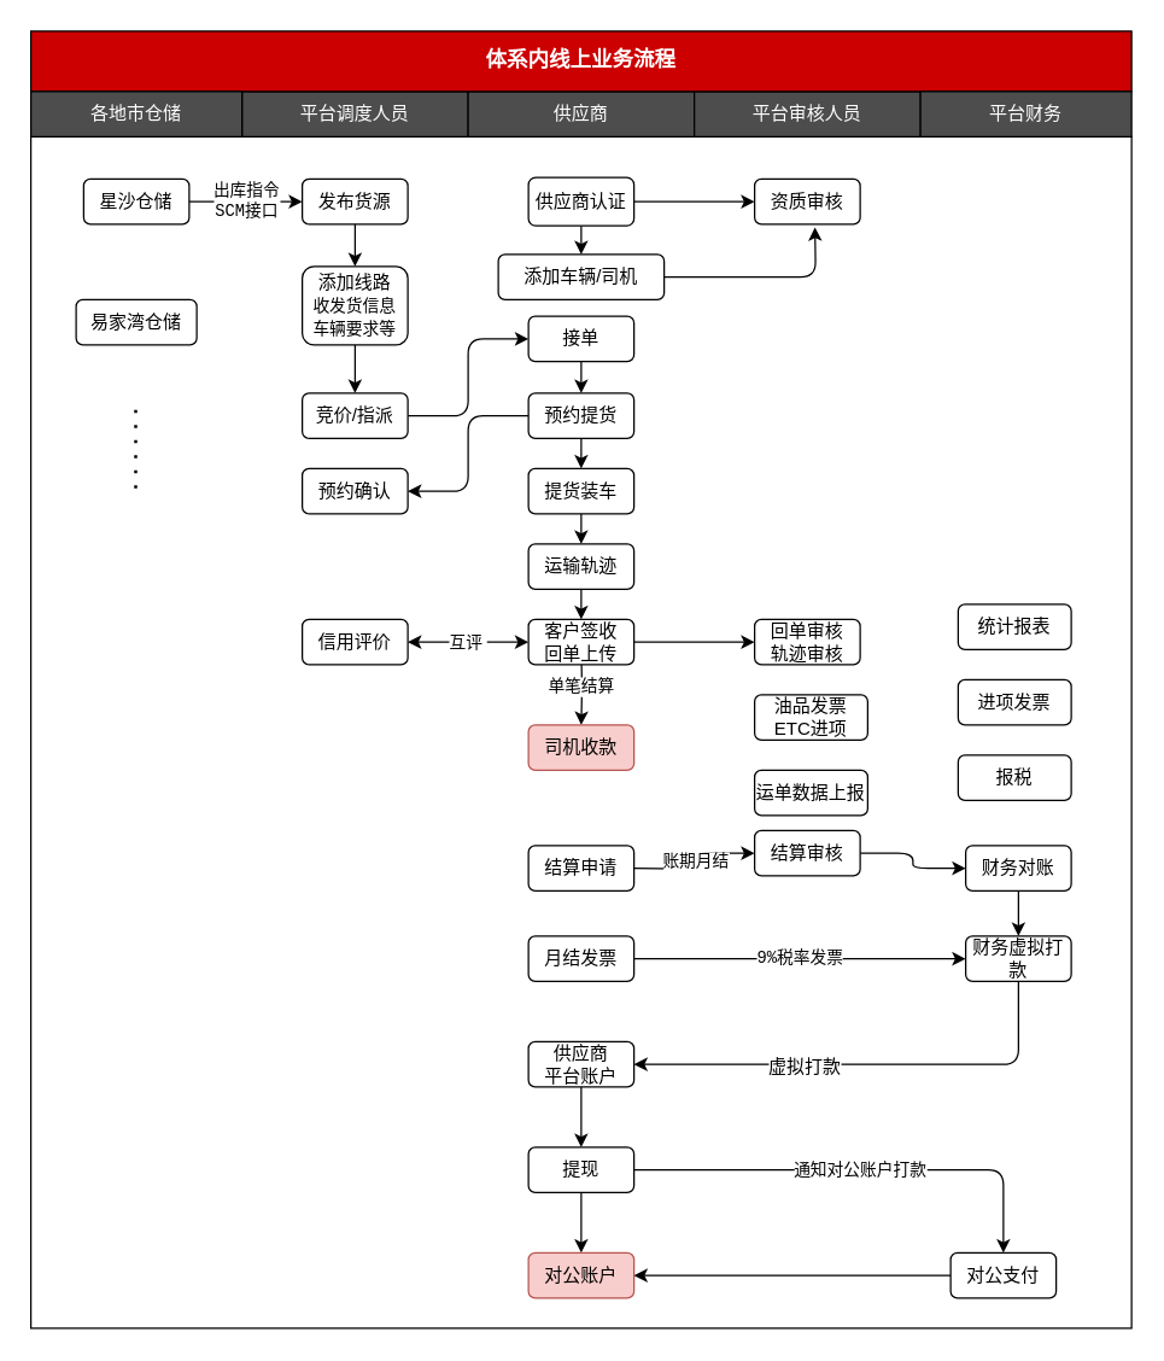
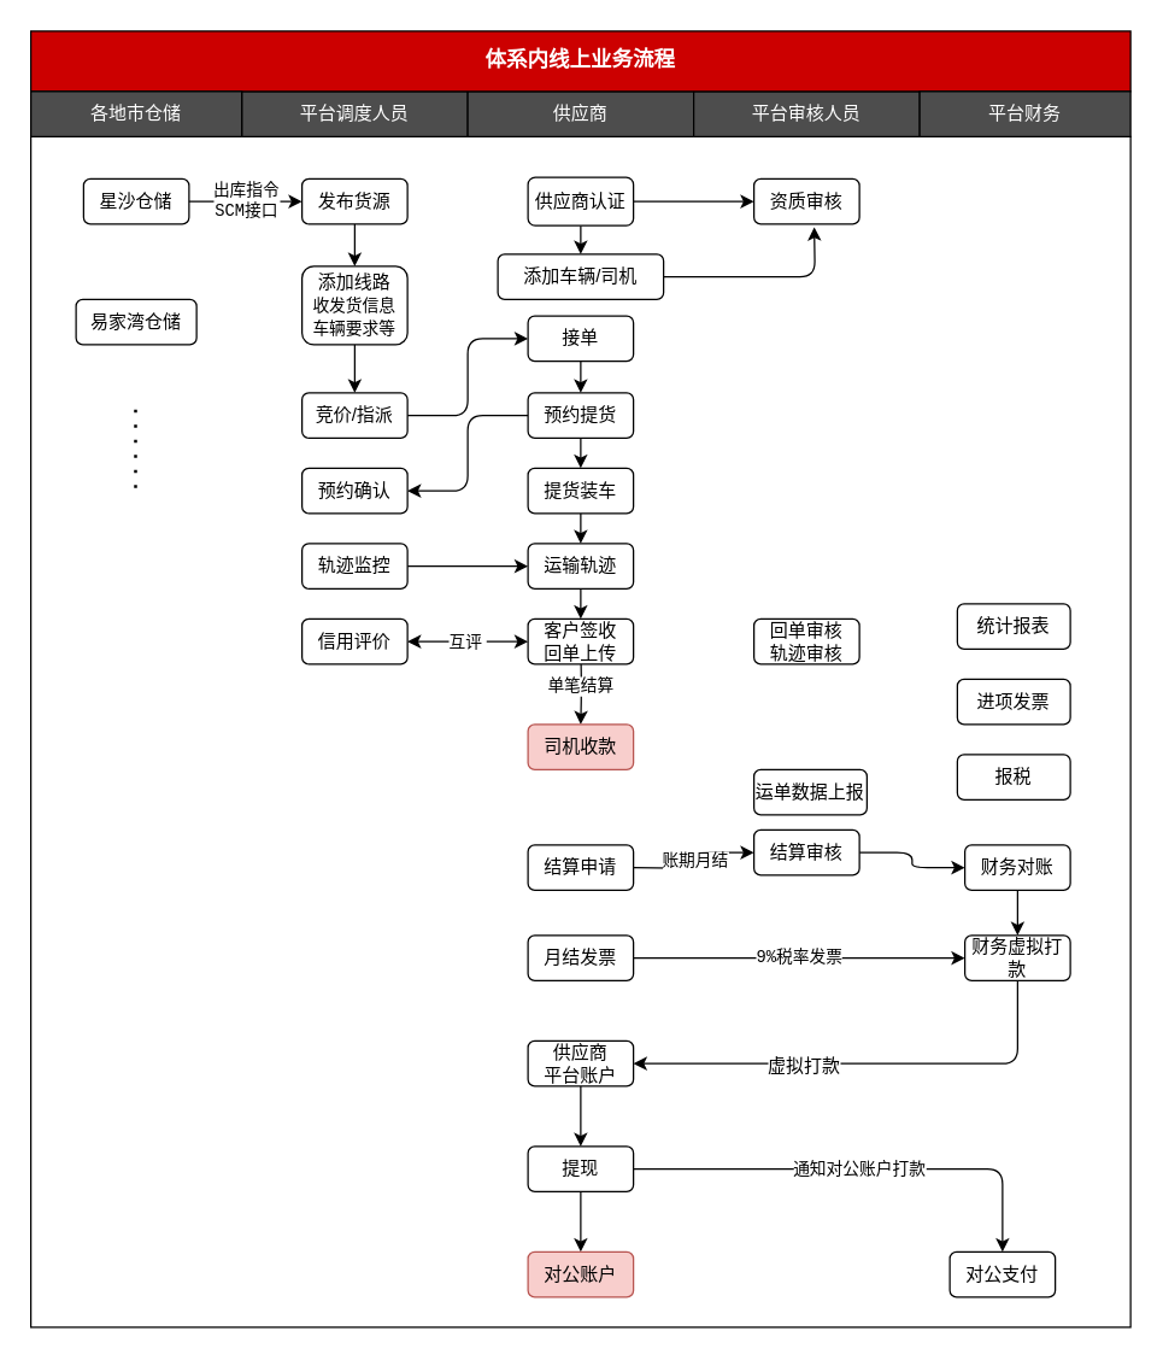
  <mxCell id="0" />
  <mxCell id="1" parent="0" />
  <mxCell id="2" value="" style="rounded=0;whiteSpace=wrap;html=1;fontFamily=Courier New;fontColor=#000000;" vertex="1" parent="1"><mxGeometry x="20" y="90" width="730" height="790" as="geometry" /></mxCell>
  <mxCell id="3" value="平台调度人员" style="rounded=0;whiteSpace=wrap;html=1;fillColor=#4D4D4D;fontColor=#FFFFFF;" vertex="1" parent="1"><mxGeometry x="160" y="60" width="150" height="30" as="geometry" /></mxCell>
  <mxCell id="4" value="供应商" style="rounded=0;whiteSpace=wrap;html=1;fillColor=#4D4D4D;fontColor=#FFFFFF;" vertex="1" parent="1"><mxGeometry x="310" y="60" width="150" height="30" as="geometry" /></mxCell>
  <mxCell id="5" value="平台审核人员" style="rounded=0;whiteSpace=wrap;html=1;fillColor=#4D4D4D;fontColor=#FFFFFF;" vertex="1" parent="1"><mxGeometry x="460" y="60" width="150" height="30" as="geometry" /></mxCell>
  <mxCell id="6" value="体系内线上业务流程" style="rounded=0;whiteSpace=wrap;html=1;fillColor=#CC0000;fontColor=#FFFFFF;fontSize=14;fontStyle=1;fontFamily=Courier New;" vertex="1" parent="1"><mxGeometry x="20" y="20" width="730" height="40" as="geometry" /></mxCell>
  <mxCell id="7" value="星沙仓储" style="rounded=1;whiteSpace=wrap;html=1;" vertex="1" parent="1"><mxGeometry x="55" y="118" width="70" height="30" as="geometry" /></mxCell>
  <mxCell id="8" value="易家湾仓储" style="rounded=1;whiteSpace=wrap;html=1;" vertex="1" parent="1"><mxGeometry x="50" y="198" width="80" height="30" as="geometry" /></mxCell>
  <mxCell id="9" value="各地市仓储" style="rounded=0;whiteSpace=wrap;html=1;fillColor=#4D4D4D;fontColor=#FFFFFF;" vertex="1" parent="1"><mxGeometry x="20" y="60" width="140" height="30" as="geometry" /></mxCell>
  <mxCell id="10" value="" style="endArrow=none;dashed=1;html=1;fontFamily=Courier New;fontColor=#FFFFFF;strokeWidth=2;dashPattern=1 4;" edge="1" parent="1"><mxGeometry width="50" height="50" relative="1" as="geometry"><mxPoint x="89.5" y="323" as="sourcePoint" /><mxPoint x="89.5" y="263" as="targetPoint" /></mxGeometry></mxCell>
  <mxCell id="11" style="edgeStyle=orthogonalEdgeStyle;rounded=1;orthogonalLoop=1;jettySize=auto;html=1;entryX=0.5;entryY=0;entryDx=0;entryDy=0;" edge="1" parent="1" source="13" target="19"><mxGeometry relative="1" as="geometry" /></mxCell>
  <mxCell id="12" style="edgeStyle=orthogonalEdgeStyle;rounded=1;orthogonalLoop=1;jettySize=auto;html=1;entryX=1;entryY=0.5;entryDx=0;entryDy=0;startArrow=none;startFill=0;" edge="1" parent="1" source="13" target="67"><mxGeometry relative="1" as="geometry" /></mxCell>
  <mxCell id="13" value="预约提货" style="rounded=1;whiteSpace=wrap;html=1;" vertex="1" parent="1"><mxGeometry x="350" y="260" width="70" height="30" as="geometry" /></mxCell>
  <mxCell id="14" value="账期月结" style="edgeStyle=orthogonalEdgeStyle;rounded=1;orthogonalLoop=1;jettySize=auto;html=1;strokeWidth=1;fontFamily=Courier New;fontColor=#000000;align=center;" edge="1" parent="1" target="26"><mxGeometry relative="1" as="geometry"><mxPoint x="420" y="575" as="sourcePoint" /></mxGeometry></mxCell>
  <mxCell id="15" value="单笔结算" style="edgeStyle=orthogonalEdgeStyle;rounded=1;orthogonalLoop=1;jettySize=auto;html=1;strokeWidth=1;fontFamily=Courier New;fontColor=#000000;align=center;" edge="1" parent="1" target="16"><mxGeometry relative="1" as="geometry"><mxPoint x="385" y="430" as="sourcePoint" /></mxGeometry></mxCell>
  <mxCell id="16" value="司机收款" style="rounded=1;whiteSpace=wrap;html=1;fillColor=#f8cecc;strokeColor=#b85450;" vertex="1" parent="1"><mxGeometry x="350" y="480" width="70" height="30" as="geometry" /></mxCell>
  <mxCell id="17" value="平台财务" style="rounded=0;whiteSpace=wrap;html=1;fillColor=#4D4D4D;fontColor=#FFFFFF;" vertex="1" parent="1"><mxGeometry x="610" y="60" width="140" height="30" as="geometry" /></mxCell>
  <mxCell id="18" style="edgeStyle=orthogonalEdgeStyle;rounded=1;orthogonalLoop=1;jettySize=auto;html=1;startArrow=none;startFill=0;" edge="1" parent="1" source="19" target="64"><mxGeometry relative="1" as="geometry" /></mxCell>
  <mxCell id="19" value="提货装车" style="rounded=1;whiteSpace=wrap;html=1;" vertex="1" parent="1"><mxGeometry x="350" y="310" width="70" height="30" as="geometry" /></mxCell>
  <mxCell id="20" value="出库指令&lt;br&gt;SCM接口" style="edgeStyle=orthogonalEdgeStyle;rounded=0;orthogonalLoop=1;jettySize=auto;html=1;strokeWidth=1;fontFamily=Courier New;fontColor=#000000;" edge="1" parent="1" source="7"><mxGeometry relative="1" as="geometry"><Array as="points"><mxPoint x="160" y="133" /><mxPoint x="160" y="133" /></Array><mxPoint x="200" y="133" as="targetPoint" /></mxGeometry></mxCell>
- <mxCell id="21" style="edgeStyle=orthogonalEdgeStyle;rounded=1;orthogonalLoop=1;jettySize=auto;html=1;entryX=0;entryY=0.5;entryDx=0;entryDy=0;" edge="1" parent="1" source="23" target="55"><mxGeometry relative="1" as="geometry" /></mxCell>
  <mxCell id="22" value="互评&amp;nbsp;" style="edgeStyle=orthogonalEdgeStyle;rounded=1;orthogonalLoop=1;jettySize=auto;html=1;startArrow=classic;startFill=1;" edge="1" parent="1" source="23" target="24"><mxGeometry relative="1" as="geometry" /></mxCell>
  <mxCell id="23" value="客户签收&lt;br&gt;回单上传" style="rounded=1;whiteSpace=wrap;html=1;" vertex="1" parent="1"><mxGeometry x="350" y="410" width="70" height="30" as="geometry" /></mxCell>
  <mxCell id="24" value="信用评价" style="rounded=1;whiteSpace=wrap;html=1;" vertex="1" parent="1"><mxGeometry x="200" y="410" width="70" height="30" as="geometry" /></mxCell>
  <mxCell id="25" style="edgeStyle=orthogonalEdgeStyle;rounded=1;orthogonalLoop=1;jettySize=auto;html=1;entryX=0;entryY=0.5;entryDx=0;entryDy=0;strokeWidth=1;fontFamily=Courier New;fontColor=#000000;align=center;" edge="1" parent="1" source="26" target="30"><mxGeometry relative="1" as="geometry" /></mxCell>
  <mxCell id="26" value="结算审核" style="rounded=1;whiteSpace=wrap;html=1;" vertex="1" parent="1"><mxGeometry x="500" y="550" width="70" height="30" as="geometry" /></mxCell>
  <mxCell id="27" style="edgeStyle=orthogonalEdgeStyle;rounded=1;orthogonalLoop=1;jettySize=auto;html=1;entryX=0;entryY=0.5;entryDx=0;entryDy=0;" edge="1" parent="1" source="28" target="53"><mxGeometry relative="1" as="geometry" /></mxCell>
  <mxCell id="28" value="竞价/指派" style="rounded=1;whiteSpace=wrap;html=1;" vertex="1" parent="1"><mxGeometry x="200" y="260" width="70" height="30" as="geometry" /></mxCell>
  <mxCell id="29" style="edgeStyle=orthogonalEdgeStyle;rounded=1;orthogonalLoop=1;jettySize=auto;html=1;entryX=0.5;entryY=0;entryDx=0;entryDy=0;startArrow=none;startFill=0;" edge="1" parent="1" source="30" target="41"><mxGeometry relative="1" as="geometry" /></mxCell>
  <mxCell id="30" value="财务对账" style="rounded=1;whiteSpace=wrap;html=1;" vertex="1" parent="1"><mxGeometry x="640" y="560" width="70" height="30" as="geometry" /></mxCell>
  <mxCell id="31" value="" style="edgeStyle=orthogonalEdgeStyle;rounded=1;orthogonalLoop=1;jettySize=auto;html=1;startArrow=none;startFill=0;" edge="1" parent="1" source="32" target="35"><mxGeometry relative="1" as="geometry" /></mxCell>
  <mxCell id="32" value="供应商&lt;br&gt;平台账户" style="rounded=1;whiteSpace=wrap;html=1;" vertex="1" parent="1"><mxGeometry x="350" y="690" width="70" height="30" as="geometry" /></mxCell>
  <mxCell id="33" value="" style="edgeStyle=orthogonalEdgeStyle;rounded=1;orthogonalLoop=1;jettySize=auto;html=1;startArrow=none;startFill=0;" edge="1" parent="1" source="35" target="36"><mxGeometry relative="1" as="geometry" /></mxCell>
  <mxCell id="34" value="通知对公账户打款" style="edgeStyle=orthogonalEdgeStyle;rounded=1;orthogonalLoop=1;jettySize=auto;html=1;entryX=0.5;entryY=0;entryDx=0;entryDy=0;startArrow=none;startFill=0;" edge="1" parent="1" source="35" target="58"><mxGeometry relative="1" as="geometry" /></mxCell>
  <mxCell id="35" value="提现" style="rounded=1;whiteSpace=wrap;html=1;" vertex="1" parent="1"><mxGeometry x="350" y="760" width="70" height="30" as="geometry" /></mxCell>
  <mxCell id="36" value="对公账户" style="rounded=1;whiteSpace=wrap;html=1;fillColor=#f8cecc;strokeColor=#b85450;" vertex="1" parent="1"><mxGeometry x="350" y="830" width="70" height="30" as="geometry" /></mxCell>
  <mxCell id="37" value="9%税率发票" style="edgeStyle=orthogonalEdgeStyle;rounded=1;orthogonalLoop=1;jettySize=auto;html=1;strokeWidth=1;fontFamily=Courier New;fontColor=#000000;align=center;" edge="1" parent="1" source="38" target="41"><mxGeometry relative="1" as="geometry" /></mxCell>
  <mxCell id="38" value="月结发票" style="rounded=1;whiteSpace=wrap;html=1;" vertex="1" parent="1"><mxGeometry x="350" y="620" width="70" height="30" as="geometry" /></mxCell>
  <mxCell id="39" style="edgeStyle=orthogonalEdgeStyle;rounded=1;orthogonalLoop=1;jettySize=auto;html=1;entryX=1;entryY=0.5;entryDx=0;entryDy=0;startArrow=none;startFill=0;" edge="1" parent="1" source="41" target="32"><mxGeometry relative="1" as="geometry"><Array as="points"><mxPoint x="675" y="705" /></Array></mxGeometry></mxCell>
  <mxCell id="40" value="虚拟打款" style="text;html=1;align=center;verticalAlign=middle;resizable=0;points=[];labelBackgroundColor=#ffffff;" vertex="1" connectable="0" parent="39"><mxGeometry x="0.28" y="1" relative="1" as="geometry"><mxPoint as="offset" /></mxGeometry></mxCell>
  <mxCell id="41" value="财务虚拟打款" style="rounded=1;whiteSpace=wrap;html=1;" vertex="1" parent="1"><mxGeometry x="640" y="620" width="70" height="30" as="geometry" /></mxCell>
- <mxCell id="42" value="油品发票&lt;br&gt;ETC进项" style="rounded=1;whiteSpace=wrap;html=1;" vertex="1" parent="1"><mxGeometry x="500" y="460" width="75" height="30" as="geometry" /></mxCell>
  <mxCell id="43" style="edgeStyle=orthogonalEdgeStyle;rounded=0;orthogonalLoop=1;jettySize=auto;html=1;" edge="1" parent="1" source="44" target="28"><mxGeometry relative="1" as="geometry" /></mxCell>
  <mxCell id="44" value="添加线路&lt;br&gt;&lt;span style=&quot;font-family: &amp;#34;courier new&amp;#34; ; font-size: 11px ; white-space: nowrap ; background-color: rgb(255 , 255 , 255)&quot;&gt;收发货信息&lt;br&gt;&lt;/span&gt;&lt;span style=&quot;font-family: &amp;#34;courier new&amp;#34; ; font-size: 11px ; white-space: nowrap ; background-color: rgb(255 , 255 , 255)&quot;&gt;车辆要求等&lt;/span&gt;&lt;span style=&quot;font-family: &amp;#34;courier new&amp;#34; ; font-size: 11px ; white-space: nowrap ; background-color: rgb(255 , 255 , 255)&quot;&gt;&lt;br&gt;&lt;/span&gt;" style="rounded=1;whiteSpace=wrap;html=1;" vertex="1" parent="1"><mxGeometry x="200" y="176" width="70" height="52" as="geometry" /></mxCell>
  <mxCell id="45" value="" style="edgeStyle=orthogonalEdgeStyle;rounded=1;orthogonalLoop=1;jettySize=auto;html=1;strokeWidth=1;fontFamily=Courier New;fontColor=#000000;align=center;" edge="1" parent="1" source="46" target="44"><mxGeometry relative="1" as="geometry" /></mxCell>
  <mxCell id="46" value="发布货源" style="rounded=1;whiteSpace=wrap;html=1;" vertex="1" parent="1"><mxGeometry x="200" y="118" width="70" height="30" as="geometry" /></mxCell>
  <mxCell id="47" style="edgeStyle=orthogonalEdgeStyle;rounded=1;orthogonalLoop=1;jettySize=auto;html=1;" edge="1" parent="1" source="48"><mxGeometry relative="1" as="geometry"><mxPoint x="540" y="150" as="targetPoint" /></mxGeometry></mxCell>
  <mxCell id="48" value="添加车辆/司机" style="rounded=1;whiteSpace=wrap;html=1;" vertex="1" parent="1"><mxGeometry x="330" y="168" width="110" height="30" as="geometry" /></mxCell>
  <mxCell id="49" style="edgeStyle=orthogonalEdgeStyle;rounded=1;orthogonalLoop=1;jettySize=auto;html=1;entryX=0;entryY=0.5;entryDx=0;entryDy=0;" edge="1" parent="1" source="51" target="54"><mxGeometry relative="1" as="geometry" /></mxCell>
  <mxCell id="50" style="edgeStyle=orthogonalEdgeStyle;rounded=1;orthogonalLoop=1;jettySize=auto;html=1;" edge="1" parent="1" source="51" target="48"><mxGeometry relative="1" as="geometry" /></mxCell>
  <mxCell id="51" value="供应商认证" style="rounded=1;whiteSpace=wrap;html=1;" vertex="1" parent="1"><mxGeometry x="350" y="117" width="70" height="32" as="geometry" /></mxCell>
  <mxCell id="52" style="edgeStyle=orthogonalEdgeStyle;rounded=1;orthogonalLoop=1;jettySize=auto;html=1;entryX=0.5;entryY=0;entryDx=0;entryDy=0;" edge="1" parent="1" source="53" target="13"><mxGeometry relative="1" as="geometry" /></mxCell>
  <mxCell id="53" value="接单" style="rounded=1;whiteSpace=wrap;html=1;" vertex="1" parent="1"><mxGeometry x="350" y="209" width="70" height="30" as="geometry" /></mxCell>
  <mxCell id="54" value="资质审核" style="rounded=1;whiteSpace=wrap;html=1;" vertex="1" parent="1"><mxGeometry x="500" y="118" width="70" height="30" as="geometry" /></mxCell>
  <mxCell id="55" value="回单审核&lt;br&gt;轨迹审核" style="rounded=1;whiteSpace=wrap;html=1;" vertex="1" parent="1"><mxGeometry x="500" y="410" width="70" height="30" as="geometry" /></mxCell>
  <mxCell id="56" value="结算申请" style="rounded=1;whiteSpace=wrap;html=1;" vertex="1" parent="1"><mxGeometry x="350" y="560" width="70" height="30" as="geometry" /></mxCell>
- <mxCell id="57" style="edgeStyle=orthogonalEdgeStyle;rounded=1;orthogonalLoop=1;jettySize=auto;html=1;startArrow=none;startFill=0;" edge="1" parent="1" source="58" target="36"><mxGeometry relative="1" as="geometry" /></mxCell>
  <mxCell id="58" value="对公支付" style="rounded=1;whiteSpace=wrap;html=1;" vertex="1" parent="1"><mxGeometry x="630" y="830" width="70" height="30" as="geometry" /></mxCell>
  <mxCell id="59" value="运单数据上报" style="rounded=1;whiteSpace=wrap;html=1;" vertex="1" parent="1"><mxGeometry x="500" y="510" width="75" height="30" as="geometry" /></mxCell>
  <mxCell id="60" value="进项发票" style="rounded=1;whiteSpace=wrap;html=1;" vertex="1" parent="1"><mxGeometry x="635" y="450" width="75" height="30" as="geometry" /></mxCell>
  <mxCell id="61" value="报税" style="rounded=1;whiteSpace=wrap;html=1;" vertex="1" parent="1"><mxGeometry x="635" y="500" width="75" height="30" as="geometry" /></mxCell>
  <mxCell id="62" value="统计报表" style="rounded=1;whiteSpace=wrap;html=1;" vertex="1" parent="1"><mxGeometry x="635" y="400" width="75" height="30" as="geometry" /></mxCell>
  <mxCell id="63" style="edgeStyle=orthogonalEdgeStyle;rounded=1;orthogonalLoop=1;jettySize=auto;html=1;startArrow=none;startFill=0;" edge="1" parent="1" source="64" target="23"><mxGeometry relative="1" as="geometry" /></mxCell>
  <mxCell id="64" value="运输轨迹" style="rounded=1;whiteSpace=wrap;html=1;" vertex="1" parent="1"><mxGeometry x="350" y="360" width="70" height="30" as="geometry" /></mxCell>
+ <mxCell id="65" style="edgeStyle=orthogonalEdgeStyle;rounded=1;orthogonalLoop=1;jettySize=auto;html=1;startArrow=none;startFill=0;" edge="1" parent="1" source="66" target="64"><mxGeometry relative="1" as="geometry" /></mxCell>
+ <mxCell id="66" value="轨迹监控" style="rounded=1;whiteSpace=wrap;html=1;" vertex="1" parent="1"><mxGeometry x="200" y="360" width="70" height="30" as="geometry" /></mxCell>
  <mxCell id="67" value="预约确认" style="rounded=1;whiteSpace=wrap;html=1;" vertex="1" parent="1"><mxGeometry x="200" y="310" width="70" height="30" as="geometry" /></mxCell>
